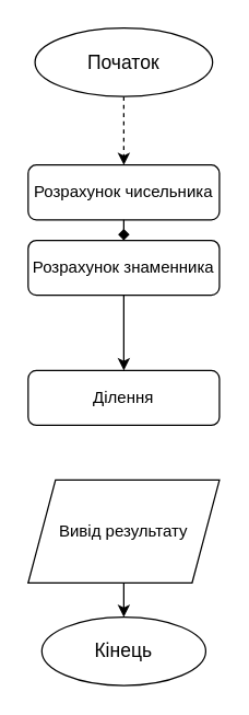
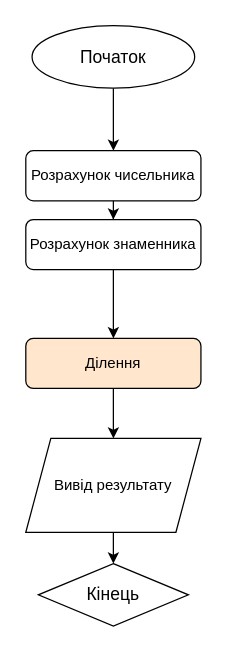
  <mxCell id="0" />
  <mxCell id="1" parent="0" />
- <mxCell id="2" style="edgeStyle=orthogonalEdgeStyle;rounded=0;orthogonalLoop=1;jettySize=auto;html=1;entryX=0.5;entryY=0;entryDx=0;entryDy=0;dashed=1;" edge="1" parent="1" source="3" target="5"><mxGeometry relative="1" as="geometry" /></mxCell>
+ <mxCell id="2" style="edgeStyle=orthogonalEdgeStyle;rounded=0;orthogonalLoop=1;jettySize=auto;html=1;entryX=0.5;entryY=0;entryDx=0;entryDy=0;" edge="1" parent="1" source="3" target="5"><mxGeometry relative="1" as="geometry" /></mxCell>
  <mxCell id="3" value="&lt;font style=&quot;font-size: 14px;&quot;&gt;Початок&lt;/font&gt;" style="ellipse;whiteSpace=wrap;html=1;" vertex="1" parent="1"><mxGeometry x="25" y="20" width="130" height="50" as="geometry" /></mxCell>
- <mxCell id="4" value="" style="edgeStyle=orthogonalEdgeStyle;rounded=0;orthogonalLoop=1;jettySize=auto;html=1;endArrow=diamond;" edge="1" parent="1" source="5" target="7"><mxGeometry relative="1" as="geometry" /></mxCell>
+ <mxCell id="4" value="" style="edgeStyle=orthogonalEdgeStyle;rounded=0;orthogonalLoop=1;jettySize=auto;html=1;" edge="1" parent="1" source="5" target="7"><mxGeometry relative="1" as="geometry" /></mxCell>
  <mxCell id="5" value="Розрахунок чисельника" style="rounded=1;whiteSpace=wrap;html=1;" vertex="1" parent="1"><mxGeometry x="20" y="120" width="140" height="40" as="geometry" /></mxCell>
  <mxCell id="6" value="" style="edgeStyle=orthogonalEdgeStyle;rounded=0;orthogonalLoop=1;jettySize=auto;html=1;" edge="1" parent="1" source="7" target="9"><mxGeometry relative="1" as="geometry" /></mxCell>
  <mxCell id="7" value="Розрахунок знаменника" style="rounded=1;whiteSpace=wrap;html=1;" vertex="1" parent="1"><mxGeometry x="20" y="175" width="140" height="40" as="geometry" /></mxCell>
- <mxCell id="9" value="Ділення" style="rounded=1;whiteSpace=wrap;html=1;" vertex="1" parent="1"><mxGeometry x="20" y="270" width="140" height="40" as="geometry" /></mxCell>
+ <mxCell id="8" value="" style="edgeStyle=orthogonalEdgeStyle;rounded=0;orthogonalLoop=1;jettySize=auto;html=1;" edge="1" parent="1" source="9" target="11"><mxGeometry relative="1" as="geometry" /></mxCell>
+ <mxCell id="9" value="Ділення" style="rounded=1;whiteSpace=wrap;html=1;fillColor=#ffe6cc;" vertex="1" parent="1"><mxGeometry x="20" y="270" width="140" height="40" as="geometry" /></mxCell>
  <mxCell id="10" value="" style="edgeStyle=orthogonalEdgeStyle;rounded=0;orthogonalLoop=1;jettySize=auto;html=1;" edge="1" parent="1" source="11" target="12"><mxGeometry relative="1" as="geometry" /></mxCell>
  <mxCell id="11" value="Вивід результату" style="shape=parallelogram;perimeter=parallelogramPerimeter;whiteSpace=wrap;html=1;fixedSize=1;" vertex="1" parent="1"><mxGeometry x="20" y="350" width="140" height="75" as="geometry" /></mxCell>
- <mxCell id="12" value="&lt;font style=&quot;font-size: 14px;&quot;&gt;Кінець&lt;/font&gt;" style="ellipse;whiteSpace=wrap;html=1;" vertex="1" parent="1"><mxGeometry x="30" y="450" width="120" height="50" as="geometry" /></mxCell>
+ <mxCell id="12" value="&lt;font style=&quot;font-size: 14px;&quot;&gt;Кінець&lt;/font&gt;" style="rhombus;whiteSpace=wrap;html=1;" vertex="1" parent="1"><mxGeometry x="30" y="450" width="120" height="50" as="geometry" /></mxCell>
